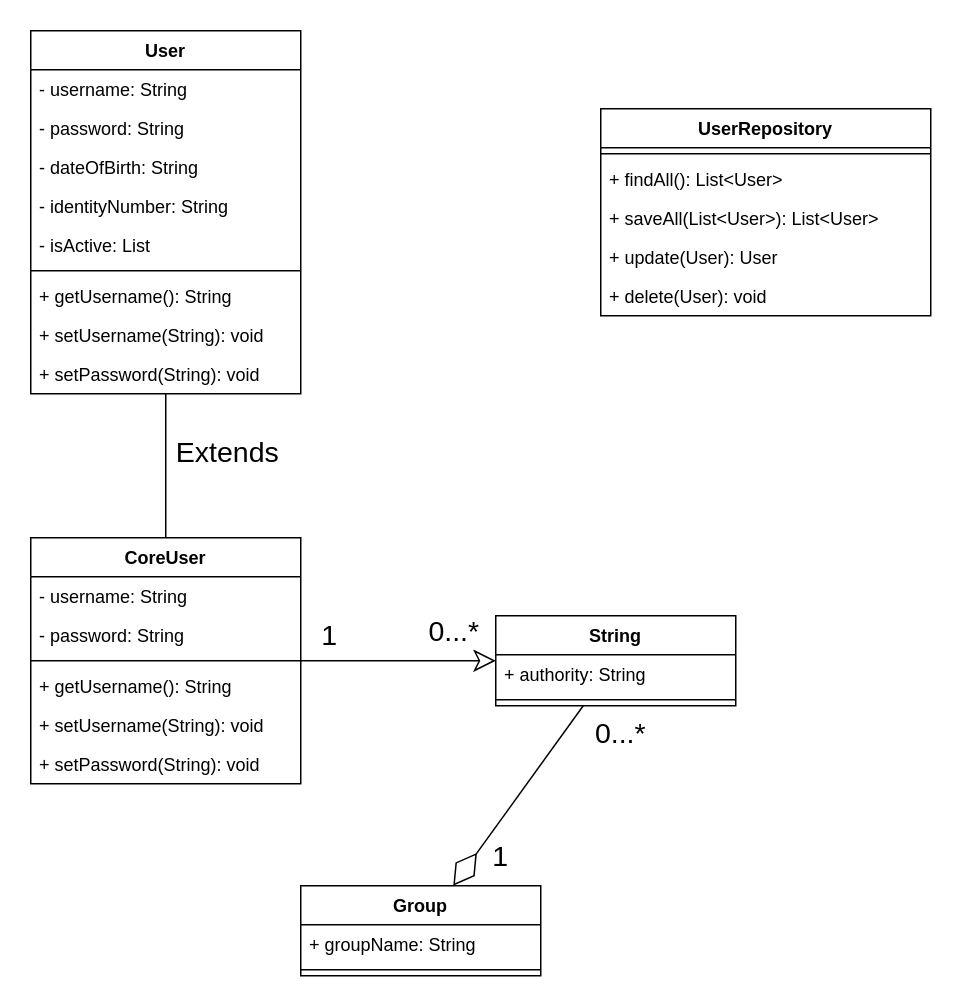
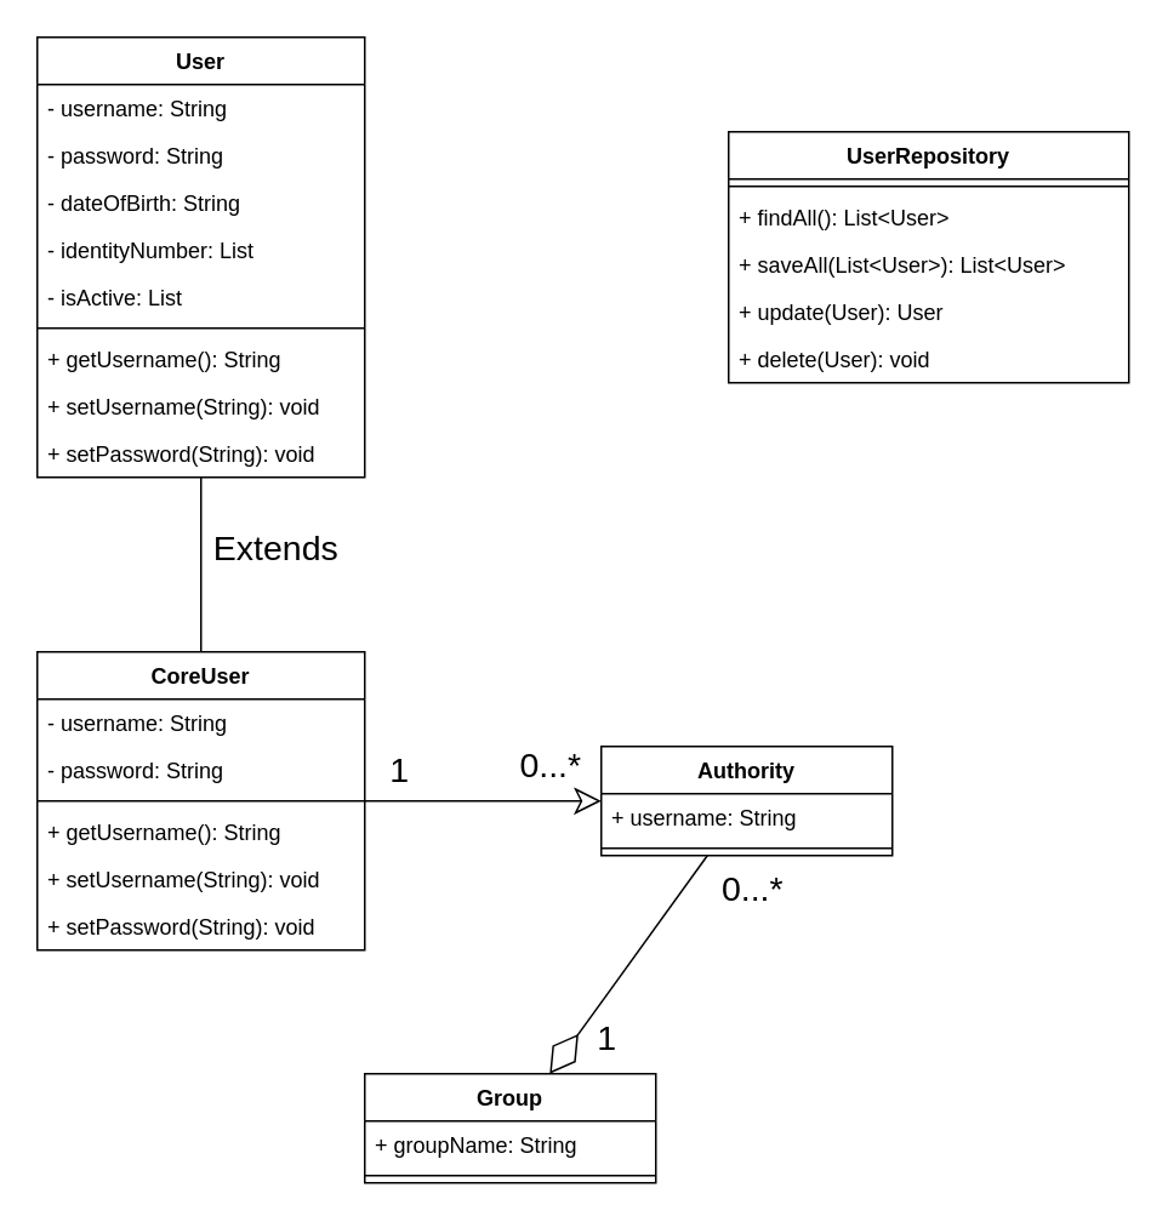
  <mxCell id="0" />
  <mxCell id="1" parent="0" />
  <mxCell id="2" value="CoreUser" style="swimlane;fontStyle=1;align=center;verticalAlign=top;childLayout=stackLayout;horizontal=1;startSize=26;horizontalStack=0;resizeParent=1;resizeParentMax=0;resizeLast=0;collapsible=1;marginBottom=0;" vertex="1" parent="1"><mxGeometry x="20" y="358" width="180" height="164" as="geometry" /></mxCell>
  <mxCell id="3" value="- username: String" style="text;strokeColor=none;fillColor=none;align=left;verticalAlign=top;spacingLeft=4;spacingRight=4;overflow=hidden;rotatable=0;points=[[0,0.5],[1,0.5]];portConstraint=eastwest;" vertex="1" parent="2"><mxGeometry y="26" width="180" height="26" as="geometry" /></mxCell>
  <mxCell id="4" value="- password: String" style="text;strokeColor=none;fillColor=none;align=left;verticalAlign=top;spacingLeft=4;spacingRight=4;overflow=hidden;rotatable=0;points=[[0,0.5],[1,0.5]];portConstraint=eastwest;" vertex="1" parent="2"><mxGeometry y="52" width="180" height="26" as="geometry" /></mxCell>
  <mxCell id="5" value="" style="line;strokeWidth=1;fillColor=none;align=left;verticalAlign=middle;spacingTop=-1;spacingLeft=3;spacingRight=3;rotatable=0;labelPosition=right;points=[];portConstraint=eastwest;" vertex="1" parent="2"><mxGeometry y="78" width="180" height="8" as="geometry" /></mxCell>
  <mxCell id="6" value="+ getUsername(): String" style="text;strokeColor=none;fillColor=none;align=left;verticalAlign=top;spacingLeft=4;spacingRight=4;overflow=hidden;rotatable=0;points=[[0,0.5],[1,0.5]];portConstraint=eastwest;" vertex="1" parent="2"><mxGeometry y="86" width="180" height="26" as="geometry" /></mxCell>
  <mxCell id="7" value="+ setUsername(String): void" style="text;strokeColor=none;fillColor=none;align=left;verticalAlign=top;spacingLeft=4;spacingRight=4;overflow=hidden;rotatable=0;points=[[0,0.5],[1,0.5]];portConstraint=eastwest;" vertex="1" parent="2"><mxGeometry y="112" width="180" height="26" as="geometry" /></mxCell>
  <mxCell id="8" value="+ setPassword(String): void" style="text;strokeColor=none;fillColor=none;align=left;verticalAlign=top;spacingLeft=4;spacingRight=4;overflow=hidden;rotatable=0;points=[[0,0.5],[1,0.5]];portConstraint=eastwest;" vertex="1" parent="2"><mxGeometry y="138" width="180" height="26" as="geometry" /></mxCell>
- <mxCell id="9" value="String" style="swimlane;fontStyle=1;align=center;verticalAlign=top;childLayout=stackLayout;horizontal=1;startSize=26;horizontalStack=0;resizeParent=1;resizeParentMax=0;resizeLast=0;collapsible=1;marginBottom=0;" vertex="1" parent="1"><mxGeometry x="330" y="410" width="160" height="60" as="geometry" /></mxCell>
- <mxCell id="10" value="+ authority: String" style="text;strokeColor=none;fillColor=none;align=left;verticalAlign=top;spacingLeft=4;spacingRight=4;overflow=hidden;rotatable=0;points=[[0,0.5],[1,0.5]];portConstraint=eastwest;" vertex="1" parent="9"><mxGeometry y="26" width="160" height="26" as="geometry" /></mxCell>
+ <mxCell id="9" value="Authority" style="swimlane;fontStyle=1;align=center;verticalAlign=top;childLayout=stackLayout;horizontal=1;startSize=26;horizontalStack=0;resizeParent=1;resizeParentMax=0;resizeLast=0;collapsible=1;marginBottom=0;" vertex="1" parent="1"><mxGeometry x="330" y="410" width="160" height="60" as="geometry" /></mxCell>
+ <mxCell id="10" value="+ username: String" style="text;strokeColor=none;fillColor=none;align=left;verticalAlign=top;spacingLeft=4;spacingRight=4;overflow=hidden;rotatable=0;points=[[0,0.5],[1,0.5]];portConstraint=eastwest;" vertex="1" parent="9"><mxGeometry y="26" width="160" height="26" as="geometry" /></mxCell>
  <mxCell id="11" value="" style="line;strokeWidth=1;fillColor=none;align=left;verticalAlign=middle;spacingTop=-1;spacingLeft=3;spacingRight=3;rotatable=0;labelPosition=right;points=[];portConstraint=eastwest;" vertex="1" parent="9"><mxGeometry y="52" width="160" height="8" as="geometry" /></mxCell>
  <mxCell id="12" value="Group" style="swimlane;fontStyle=1;align=center;verticalAlign=top;childLayout=stackLayout;horizontal=1;startSize=26;horizontalStack=0;resizeParent=1;resizeParentMax=0;resizeLast=0;collapsible=1;marginBottom=0;" vertex="1" parent="1"><mxGeometry x="200" y="590" width="160" height="60" as="geometry" /></mxCell>
  <mxCell id="13" value="+ groupName: String" style="text;strokeColor=none;fillColor=none;align=left;verticalAlign=top;spacingLeft=4;spacingRight=4;overflow=hidden;rotatable=0;points=[[0,0.5],[1,0.5]];portConstraint=eastwest;" vertex="1" parent="12"><mxGeometry y="26" width="160" height="26" as="geometry" /></mxCell>
  <mxCell id="14" value="" style="line;strokeWidth=1;fillColor=none;align=left;verticalAlign=middle;spacingTop=-1;spacingLeft=3;spacingRight=3;rotatable=0;labelPosition=right;points=[];portConstraint=eastwest;" vertex="1" parent="12"><mxGeometry y="52" width="160" height="8" as="geometry" /></mxCell>
  <mxCell id="15" value="" style="endArrow=diamondThin;endFill=0;endSize=24;html=1;" edge="1" parent="1" source="9" target="12"><mxGeometry width="160" relative="1" as="geometry"><mxPoint x="390" y="750" as="sourcePoint" /><mxPoint x="550" y="750" as="targetPoint" /></mxGeometry></mxCell>
  <mxCell id="16" value="1" style="edgeLabel;html=1;align=center;verticalAlign=middle;resizable=0;points=[];fontSize=19;" vertex="1" connectable="0" parent="15"><mxGeometry x="0.484" y="3" relative="1" as="geometry"><mxPoint x="6" y="10" as="offset" /></mxGeometry></mxCell>
  <mxCell id="17" value="0...*" style="edgeLabel;html=1;align=center;verticalAlign=middle;resizable=0;points=[];fontSize=19;" vertex="1" connectable="0" parent="15"><mxGeometry x="-0.693" relative="1" as="geometry"><mxPoint x="38" as="offset" /></mxGeometry></mxCell>
  <mxCell id="18" value="" style="endArrow=classic;endFill=0;endSize=12;html=1;" edge="1" parent="1" source="2" target="9"><mxGeometry width="160" relative="1" as="geometry"><mxPoint x="460" y="690" as="sourcePoint" /><mxPoint x="420" y="420" as="targetPoint" /></mxGeometry></mxCell>
  <mxCell id="19" value="1" style="edgeLabel;html=1;align=center;verticalAlign=middle;resizable=0;points=[];fontSize=19;" vertex="1" connectable="0" parent="18"><mxGeometry x="-0.686" y="-1" relative="1" as="geometry"><mxPoint x="-2" y="-18" as="offset" /></mxGeometry></mxCell>
  <mxCell id="20" value="0...*" style="edgeLabel;html=1;align=center;verticalAlign=middle;resizable=0;points=[];fontSize=19;" vertex="1" connectable="0" parent="18"><mxGeometry x="0.557" y="-2" relative="1" as="geometry"><mxPoint y="-22" as="offset" /></mxGeometry></mxCell>
  <mxCell id="21" value="UserRepository" style="swimlane;fontStyle=1;align=center;verticalAlign=top;childLayout=stackLayout;horizontal=1;startSize=26;horizontalStack=0;resizeParent=1;resizeParentMax=0;resizeLast=0;collapsible=1;marginBottom=0;" vertex="1" parent="1"><mxGeometry x="400" y="72" width="220" height="138" as="geometry" /></mxCell>
  <mxCell id="22" value="" style="line;strokeWidth=1;fillColor=none;align=left;verticalAlign=middle;spacingTop=-1;spacingLeft=3;spacingRight=3;rotatable=0;labelPosition=right;points=[];portConstraint=eastwest;" vertex="1" parent="21"><mxGeometry y="26" width="220" height="8" as="geometry" /></mxCell>
  <mxCell id="23" value="+ findAll(): List&lt;User&gt;" style="text;strokeColor=none;fillColor=none;align=left;verticalAlign=top;spacingLeft=4;spacingRight=4;overflow=hidden;rotatable=0;points=[[0,0.5],[1,0.5]];portConstraint=eastwest;" vertex="1" parent="21"><mxGeometry y="34" width="220" height="26" as="geometry" /></mxCell>
  <mxCell id="24" value="+ saveAll(List&lt;User&gt;): List&lt;User&gt;" style="text;strokeColor=none;fillColor=none;align=left;verticalAlign=top;spacingLeft=4;spacingRight=4;overflow=hidden;rotatable=0;points=[[0,0.5],[1,0.5]];portConstraint=eastwest;" vertex="1" parent="21"><mxGeometry y="60" width="220" height="26" as="geometry" /></mxCell>
  <mxCell id="25" value="+ update(User): User" style="text;strokeColor=none;fillColor=none;align=left;verticalAlign=top;spacingLeft=4;spacingRight=4;overflow=hidden;rotatable=0;points=[[0,0.5],[1,0.5]];portConstraint=eastwest;" vertex="1" parent="21"><mxGeometry y="86" width="220" height="26" as="geometry" /></mxCell>
  <mxCell id="26" value="+ delete(User): void" style="text;strokeColor=none;fillColor=none;align=left;verticalAlign=top;spacingLeft=4;spacingRight=4;overflow=hidden;rotatable=0;points=[[0,0.5],[1,0.5]];portConstraint=eastwest;" vertex="1" parent="21"><mxGeometry y="112" width="220" height="26" as="geometry" /></mxCell>
  <mxCell id="27" value="User" style="swimlane;fontStyle=1;align=center;verticalAlign=top;childLayout=stackLayout;horizontal=1;startSize=26;horizontalStack=0;resizeParent=1;resizeParentMax=0;resizeLast=0;collapsible=1;marginBottom=0;" vertex="1" parent="1"><mxGeometry x="20" y="20" width="180" height="242" as="geometry" /></mxCell>
  <mxCell id="28" value="- username: String" style="text;strokeColor=none;fillColor=none;align=left;verticalAlign=top;spacingLeft=4;spacingRight=4;overflow=hidden;rotatable=0;points=[[0,0.5],[1,0.5]];portConstraint=eastwest;" vertex="1" parent="27"><mxGeometry y="26" width="180" height="26" as="geometry" /></mxCell>
  <mxCell id="29" value="- password: String" style="text;strokeColor=none;fillColor=none;align=left;verticalAlign=top;spacingLeft=4;spacingRight=4;overflow=hidden;rotatable=0;points=[[0,0.5],[1,0.5]];portConstraint=eastwest;" vertex="1" parent="27"><mxGeometry y="52" width="180" height="26" as="geometry" /></mxCell>
  <mxCell id="30" value="- dateOfBirth: String" style="text;strokeColor=none;fillColor=none;align=left;verticalAlign=top;spacingLeft=4;spacingRight=4;overflow=hidden;rotatable=0;points=[[0,0.5],[1,0.5]];portConstraint=eastwest;" vertex="1" parent="27"><mxGeometry y="78" width="180" height="26" as="geometry" /></mxCell>
- <mxCell id="31" value="- identityNumber: String" style="text;strokeColor=none;fillColor=none;align=left;verticalAlign=top;spacingLeft=4;spacingRight=4;overflow=hidden;rotatable=0;points=[[0,0.5],[1,0.5]];portConstraint=eastwest;" vertex="1" parent="27"><mxGeometry y="104" width="180" height="26" as="geometry" /></mxCell>
+ <mxCell id="31" value="- identityNumber: List" style="text;strokeColor=none;fillColor=none;align=left;verticalAlign=top;spacingLeft=4;spacingRight=4;overflow=hidden;rotatable=0;points=[[0,0.5],[1,0.5]];portConstraint=eastwest;" vertex="1" parent="27"><mxGeometry y="104" width="180" height="26" as="geometry" /></mxCell>
  <mxCell id="32" value="- isActive: List" style="text;strokeColor=none;fillColor=none;align=left;verticalAlign=top;spacingLeft=4;spacingRight=4;overflow=hidden;rotatable=0;points=[[0,0.5],[1,0.5]];portConstraint=eastwest;" vertex="1" parent="27"><mxGeometry y="130" width="180" height="26" as="geometry" /></mxCell>
  <mxCell id="33" value="" style="line;strokeWidth=1;fillColor=none;align=left;verticalAlign=middle;spacingTop=-1;spacingLeft=3;spacingRight=3;rotatable=0;labelPosition=right;points=[];portConstraint=eastwest;" vertex="1" parent="27"><mxGeometry y="156" width="180" height="8" as="geometry" /></mxCell>
  <mxCell id="34" value="+ getUsername(): String" style="text;strokeColor=none;fillColor=none;align=left;verticalAlign=top;spacingLeft=4;spacingRight=4;overflow=hidden;rotatable=0;points=[[0,0.5],[1,0.5]];portConstraint=eastwest;" vertex="1" parent="27"><mxGeometry y="164" width="180" height="26" as="geometry" /></mxCell>
  <mxCell id="35" value="+ setUsername(String): void" style="text;strokeColor=none;fillColor=none;align=left;verticalAlign=top;spacingLeft=4;spacingRight=4;overflow=hidden;rotatable=0;points=[[0,0.5],[1,0.5]];portConstraint=eastwest;" vertex="1" parent="27"><mxGeometry y="190" width="180" height="26" as="geometry" /></mxCell>
  <mxCell id="36" value="+ setPassword(String): void" style="text;strokeColor=none;fillColor=none;align=left;verticalAlign=top;spacingLeft=4;spacingRight=4;overflow=hidden;rotatable=0;points=[[0,0.5],[1,0.5]];portConstraint=eastwest;" vertex="1" parent="27"><mxGeometry y="216" width="180" height="26" as="geometry" /></mxCell>
  <mxCell id="37" value="" style="endArrow=none;endFill=0;endSize=12;html=1;fontSize=19;" edge="1" parent="1" source="27" target="2"><mxGeometry width="160" relative="1" as="geometry"><mxPoint x="460" y="350" as="sourcePoint" /><mxPoint x="620" y="350" as="targetPoint" /></mxGeometry></mxCell>
  <mxCell id="38" value="Extends" style="edgeLabel;html=1;align=center;verticalAlign=middle;resizable=0;points=[];fontSize=19;" vertex="1" connectable="0" parent="37"><mxGeometry x="-0.276" y="2" relative="1" as="geometry"><mxPoint x="38" y="4" as="offset" /></mxGeometry></mxCell>
